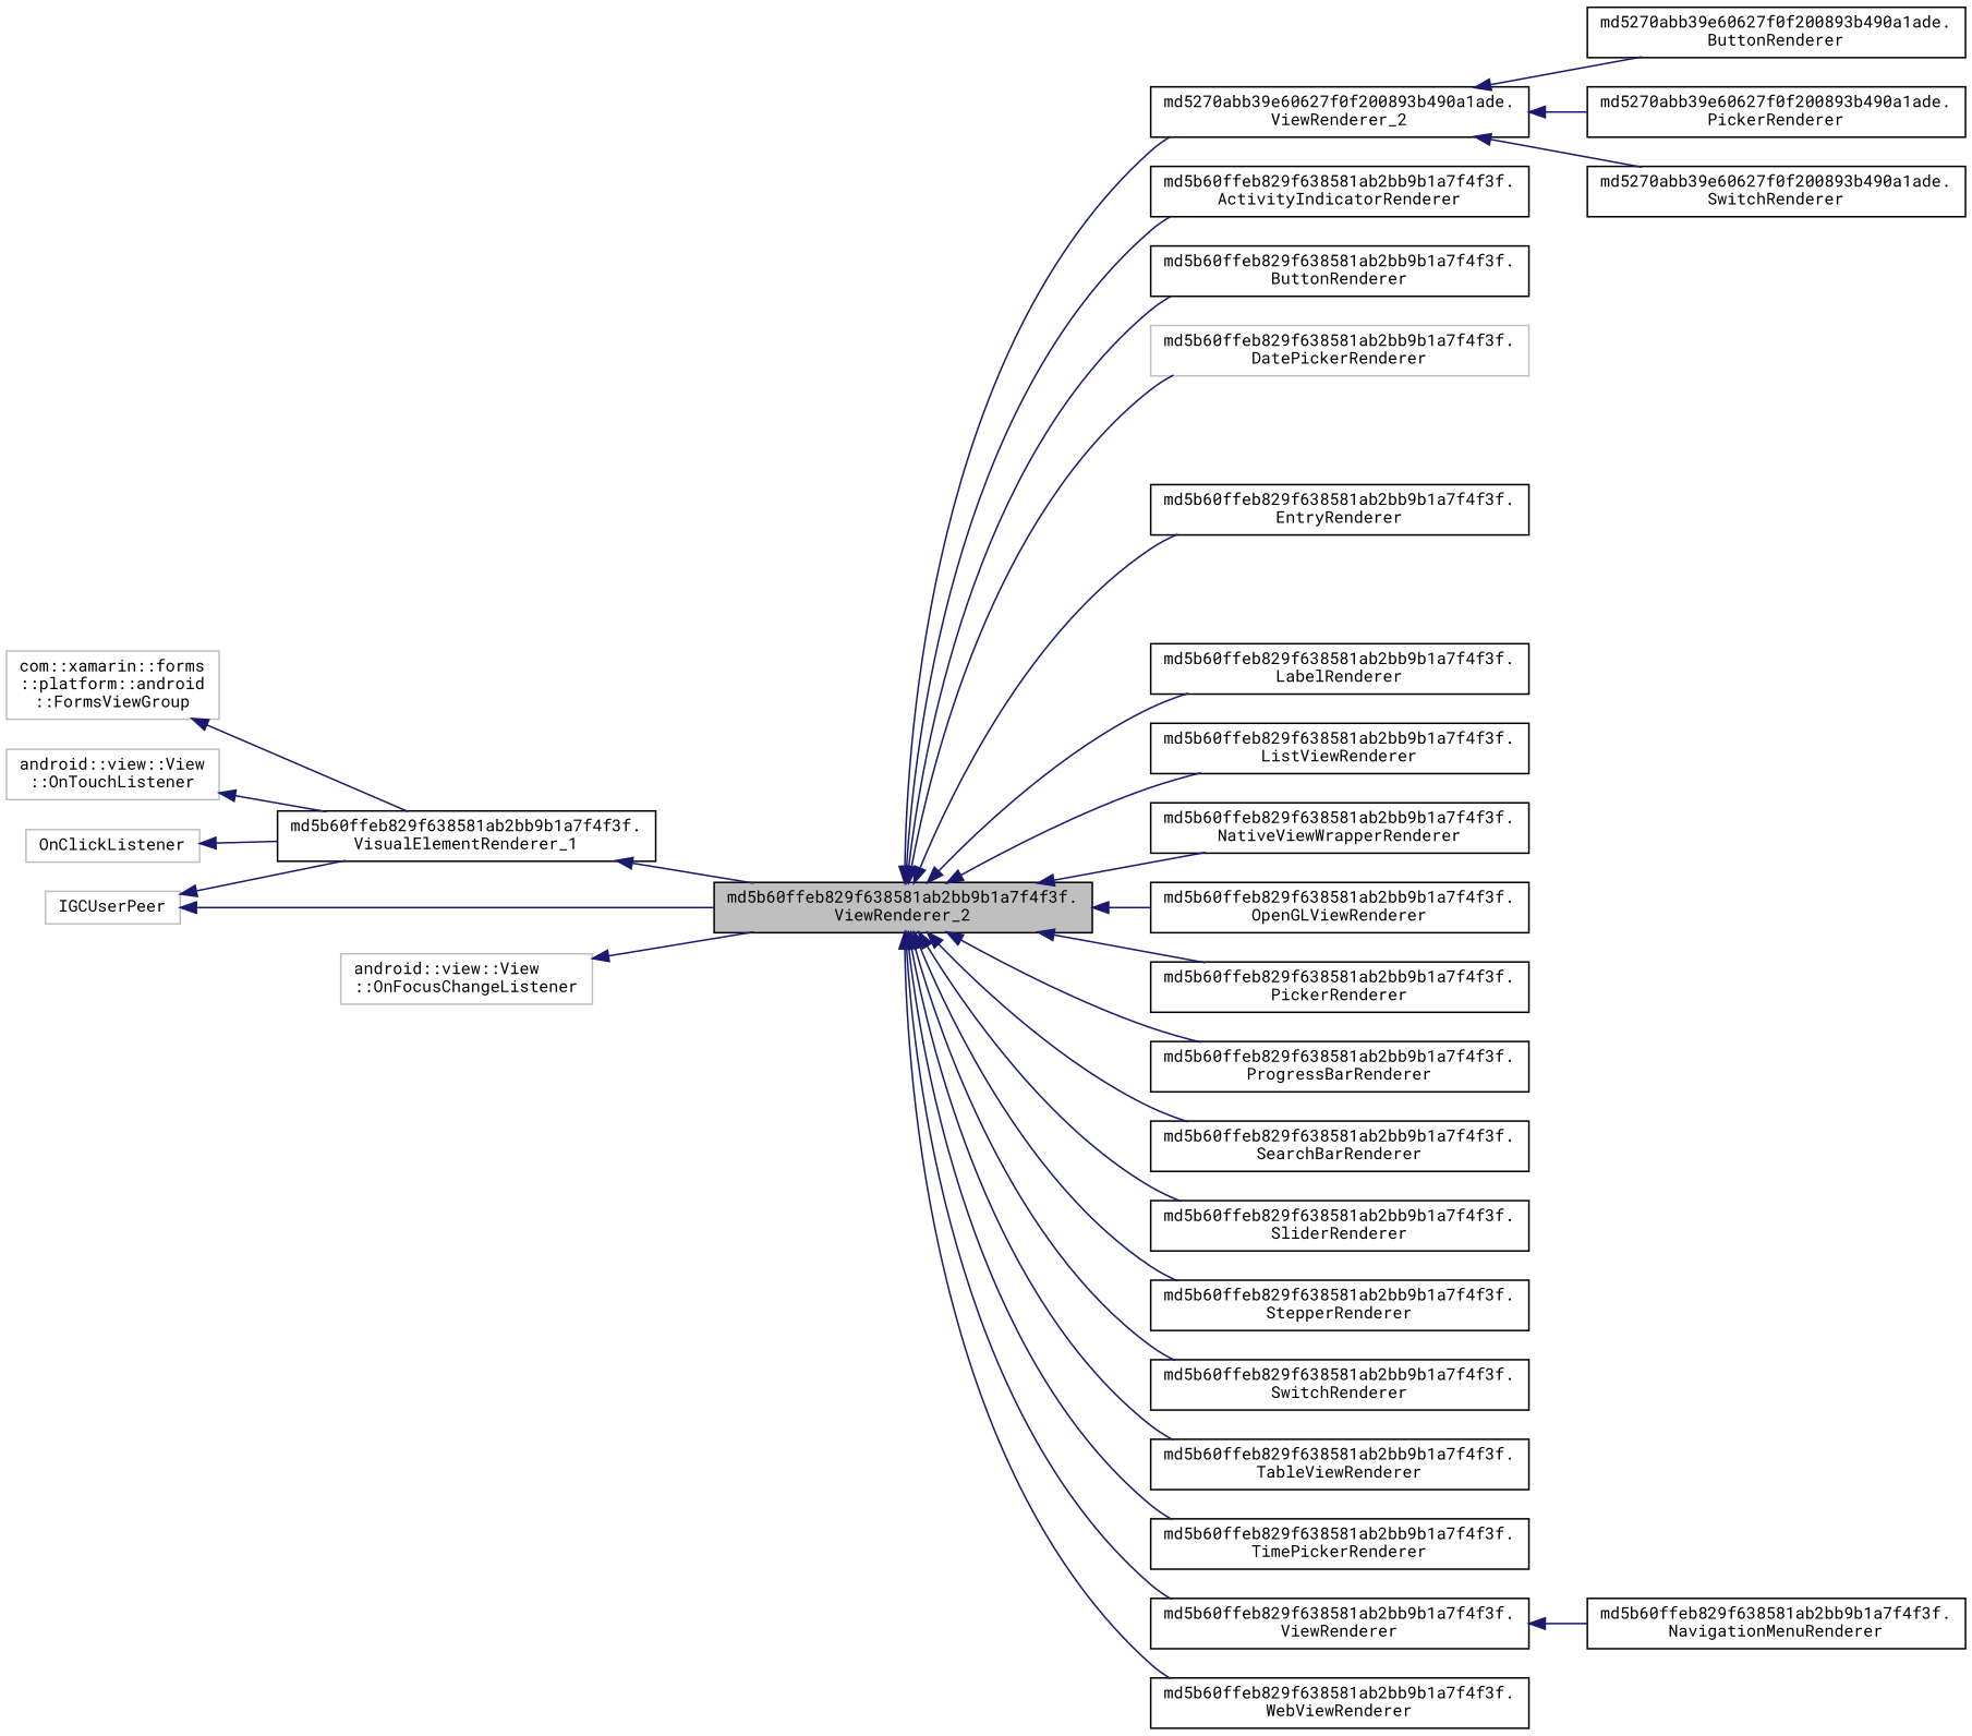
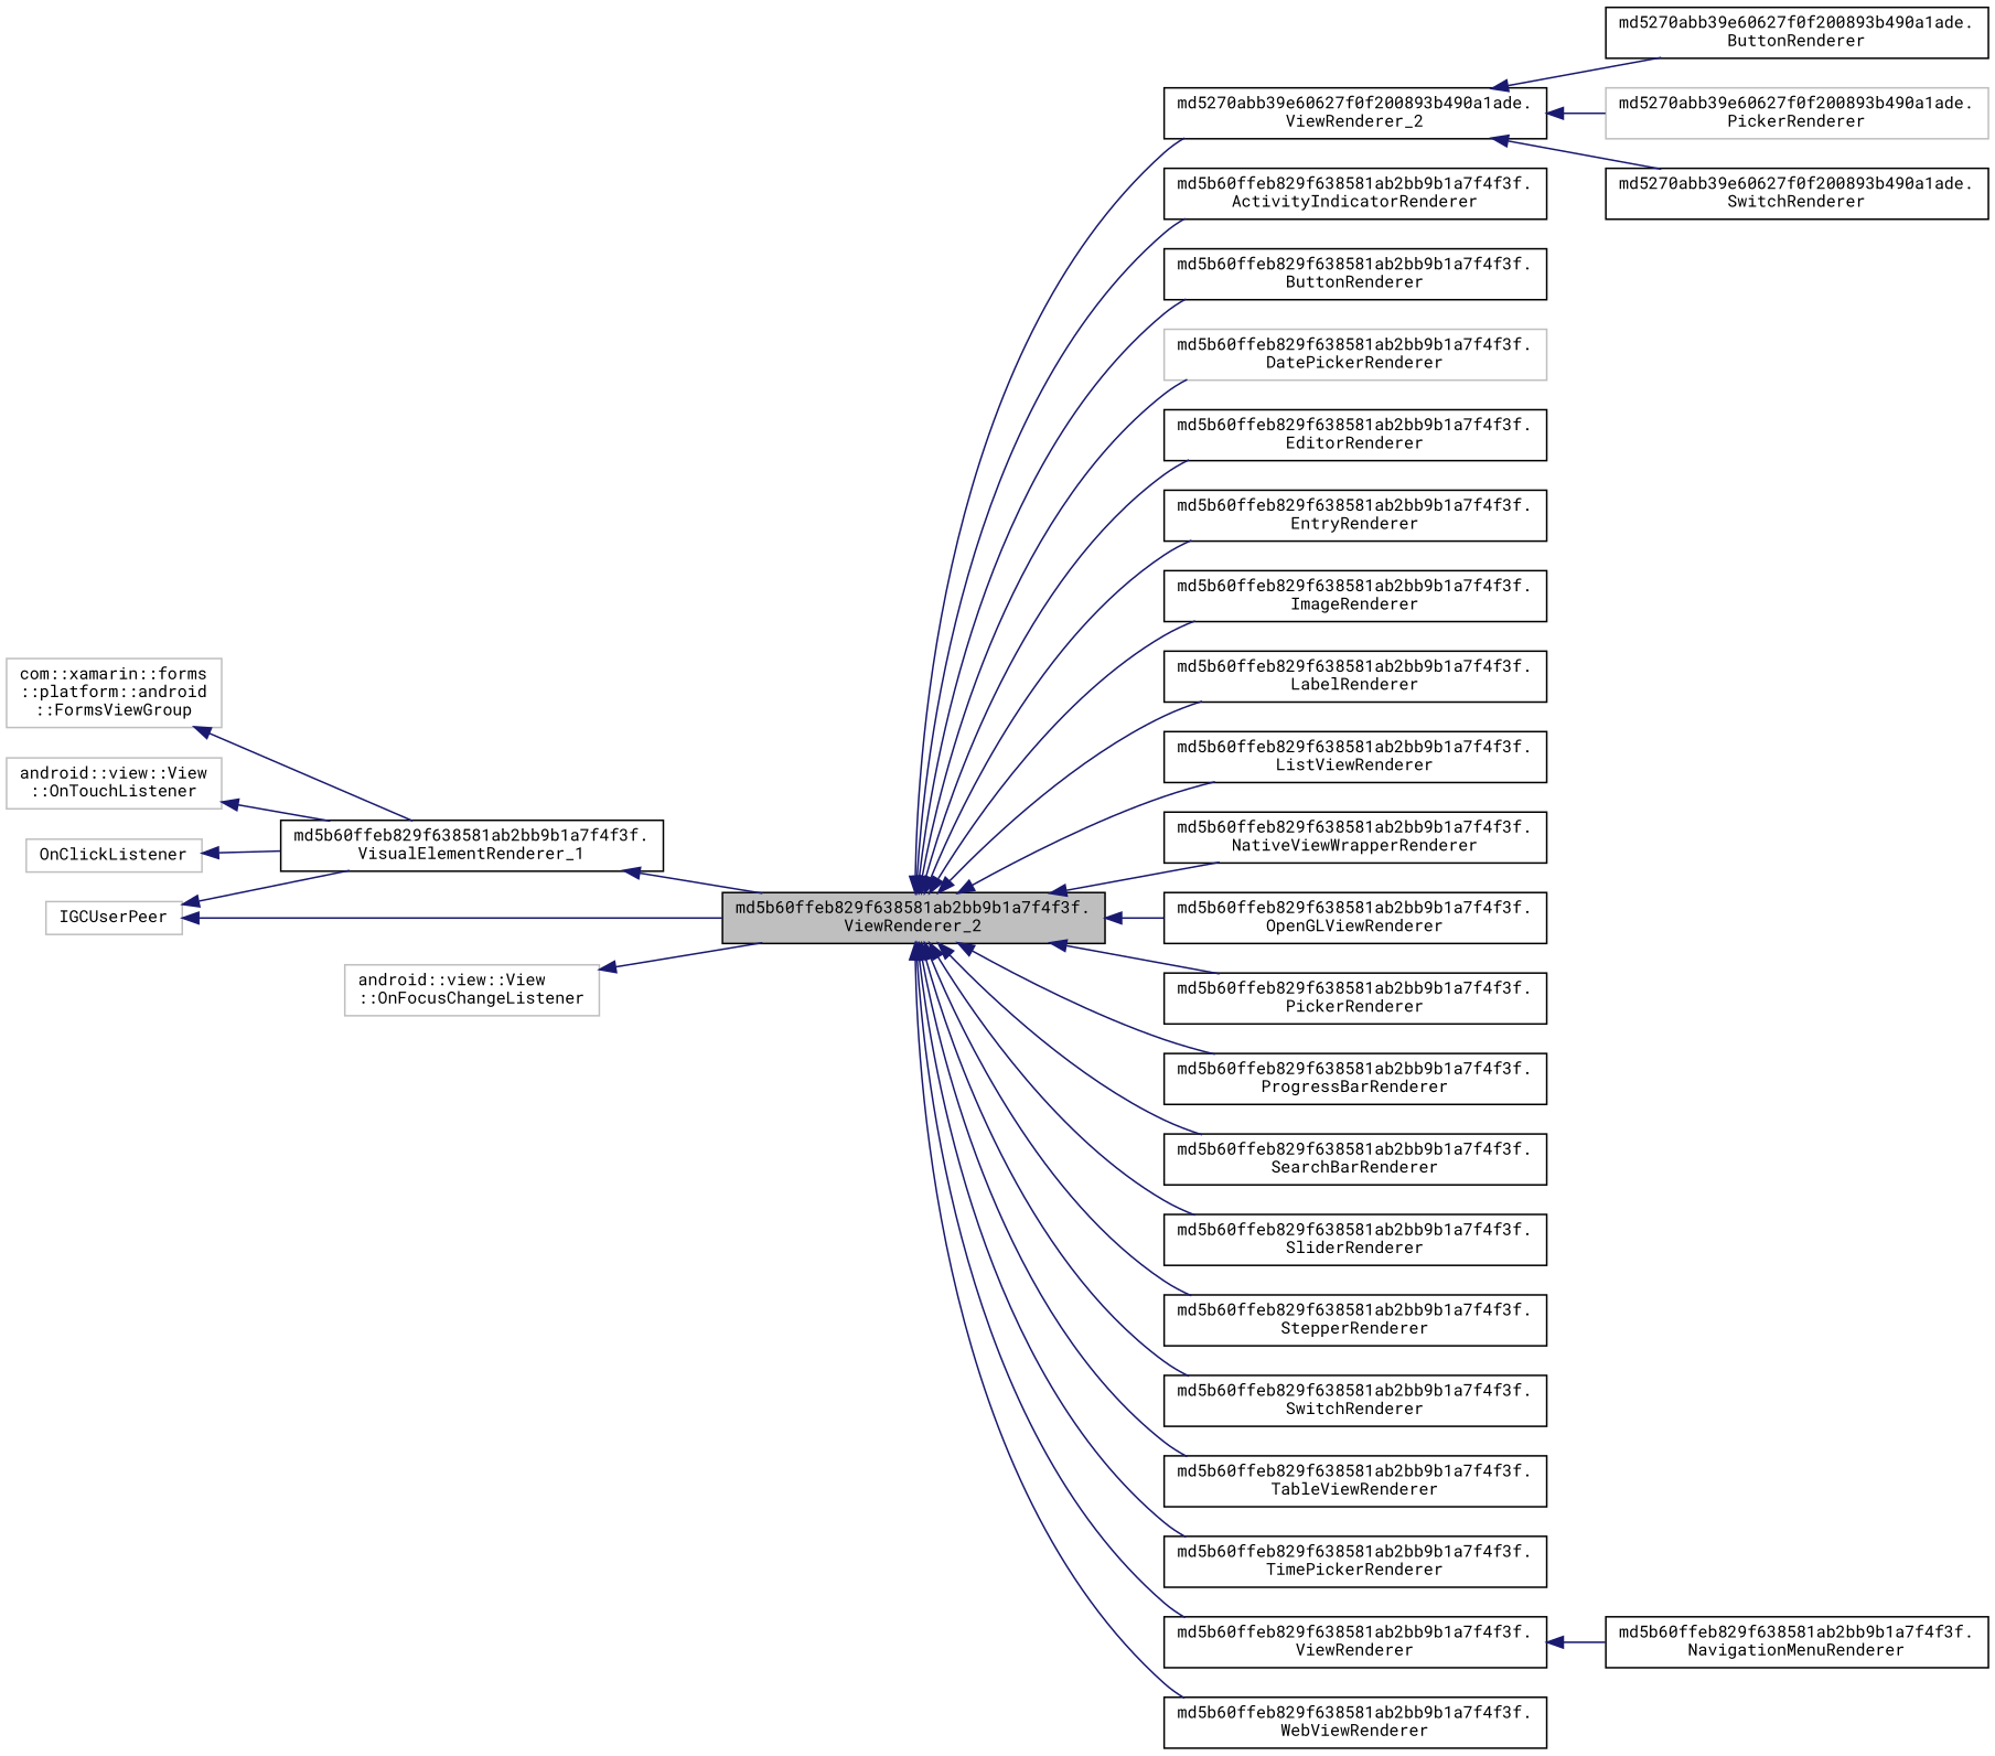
  digraph {
    fontname="Roboto Mono"
    rankdir=LR
    node [color=black fillcolor=white fontname="Roboto Mono" fontsize=10 shape=record style=filled]
    edge [color=midnightblue dir=back fontname="Roboto Mono" fontsize=10 labelfontname=Helvetica labelfontsize=10 style=solid]
    n1 [fillcolor=grey75 fontcolor=black height=0.2 label="md5b60ffeb829f638581ab2bb9b1a7f4f3f.\lViewRenderer_2" width=0.4]
    n2 [height=0.2 label="md5270abb39e60627f0f200893b490a1ade.\lViewRenderer_2" width=0.4]
    n3 [height=0.2 label="md5b60ffeb829f638581ab2bb9b1a7f4f3f.\lActivityIndicatorRenderer" width=0.4]
    n4 [height=0.2 label="md5b60ffeb829f638581ab2bb9b1a7f4f3f.\lButtonRenderer" width=0.4]
    n5 [color=grey75 height=0.2 label="md5b60ffeb829f638581ab2bb9b1a7f4f3f.\lDatePickerRenderer" width=0.4]
+   n6 [height=0.2 label="md5b60ffeb829f638581ab2bb9b1a7f4f3f.\lEditorRenderer" width=0.4]
    n7 [height=0.2 label="md5b60ffeb829f638581ab2bb9b1a7f4f3f.\lEntryRenderer" width=0.4]
+   n8 [height=0.2 label="md5b60ffeb829f638581ab2bb9b1a7f4f3f.\lImageRenderer" width=0.4]
    n9 [height=0.2 label="md5b60ffeb829f638581ab2bb9b1a7f4f3f.\lLabelRenderer" width=0.4]
    n10 [height=0.2 label="md5b60ffeb829f638581ab2bb9b1a7f4f3f.\lListViewRenderer" width=0.4]
    n11 [height=0.2 label="md5b60ffeb829f638581ab2bb9b1a7f4f3f.\lNativeViewWrapperRenderer" width=0.4]
    n12 [height=0.2 label="md5b60ffeb829f638581ab2bb9b1a7f4f3f.\lOpenGLViewRenderer" width=0.4]
    n13 [height=0.2 label="md5b60ffeb829f638581ab2bb9b1a7f4f3f.\lPickerRenderer" width=0.4]
    n14 [height=0.2 label="md5b60ffeb829f638581ab2bb9b1a7f4f3f.\lProgressBarRenderer" width=0.4]
    n15 [height=0.2 label="md5b60ffeb829f638581ab2bb9b1a7f4f3f.\lSearchBarRenderer" width=0.4]
    n16 [height=0.2 label="md5b60ffeb829f638581ab2bb9b1a7f4f3f.\lSliderRenderer" width=0.4]
    n17 [height=0.2 label="md5b60ffeb829f638581ab2bb9b1a7f4f3f.\lStepperRenderer" width=0.4]
    n18 [height=0.2 label="md5b60ffeb829f638581ab2bb9b1a7f4f3f.\lSwitchRenderer" width=0.4]
    n19 [height=0.2 label="md5b60ffeb829f638581ab2bb9b1a7f4f3f.\lTableViewRenderer" width=0.4]
    n20 [height=0.2 label="md5b60ffeb829f638581ab2bb9b1a7f4f3f.\lTimePickerRenderer" width=0.4]
    n21 [height=0.2 label="md5b60ffeb829f638581ab2bb9b1a7f4f3f.\lViewRenderer" width=0.4]
    n22 [height=0.2 label="md5b60ffeb829f638581ab2bb9b1a7f4f3f.\lWebViewRenderer" width=0.4]
    n23 [height=0.2 label="md5270abb39e60627f0f200893b490a1ade.\lButtonRenderer" width=0.4]
-   n24 [height=0.2 label="md5270abb39e60627f0f200893b490a1ade.\lPickerRenderer" width=0.4]
+   n24 [color=grey75 height=0.2 label="md5270abb39e60627f0f200893b490a1ade.\lPickerRenderer" width=0.4]
    n25 [height=0.2 label="md5270abb39e60627f0f200893b490a1ade.\lSwitchRenderer" width=0.4]
    n26 [height=0.2 label="md5b60ffeb829f638581ab2bb9b1a7f4f3f.\lNavigationMenuRenderer" width=0.4]
    n27 [height=0.2 label="md5b60ffeb829f638581ab2bb9b1a7f4f3f.\lVisualElementRenderer_1" width=0.4]
    n28 [color=grey75 height=0.2 label="com::xamarin::forms\l::platform::android\l::FormsViewGroup" width=0.4]
    n29 [color=grey75 height=0.2 label=IGCUserPeer width=0.4]
    n30 [color=grey75 height=0.2 label="android::view::View\l::OnTouchListener" width=0.4]
    n31 [color=grey75 height=0.2 label=OnClickListener width=0.4]
    n32 [color=grey75 height=0.2 label="android::view::View\l::OnFocusChangeListener" width=0.4]
    n1 -> n2
    n1 -> n3
    n1 -> n4
    n1 -> n5
+   n1 -> n6
    n1 -> n7
+   n1 -> n8
    n1 -> n9
    n1 -> n10
    n1 -> n11
    n1 -> n12
    n1 -> n13
    n1 -> n14
    n1 -> n15
    n1 -> n16
    n1 -> n17
    n1 -> n18
    n1 -> n19
    n1 -> n20
    n1 -> n21
    n1 -> n22
    n2 -> n23
    n2 -> n24
    n2 -> n25
    n21 -> n26
    n27 -> n1
    n28 -> n27
    n29 -> n1
    n29 -> n27
    n30 -> n27
    n31 -> n27
    n32 -> n1
  }
